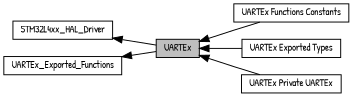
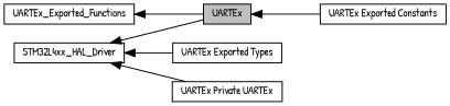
  digraph {
    fontname="Patrick Hand"
    rankdir=LR
    node [color=black fillcolor=white fontname="Patrick Hand" fontsize=10 shape=box style=filled]
    edge [dir=back fontname="Patrick Hand" fontsize=10 labelfontname=Helvetica labelfontsize=10 shape=plaintext style=solid]
    n1 [height=0.2 label=STM32L4xx_HAL_Driver width=0.4]
    n2 [fillcolor=grey75 fontcolor=black height=0.2 label=UARTEx width=0.4]
-   n3 [height=0.2 label="UARTEx Functions Constants" width=0.4]
+   n3 [height=0.2 label="UARTEx Exported Constants" width=0.4]
    n4 [height=0.2 label="UARTEx Exported Types" width=0.4]
    n5 [height=0.2 label="UARTEx Private UARTEx" width=0.4]
    n6 [height=0.2 label=UARTEx_Exported_Functions width=0.4]
    n1 -> n2
    n2 -> n3
-   n2 -> n4
-   n2 -> n5
+   n1 -> n4
+   n1 -> n5
    n6 -> n2
  }
